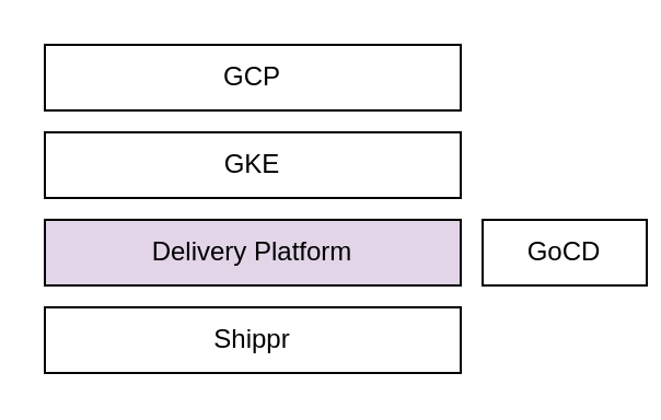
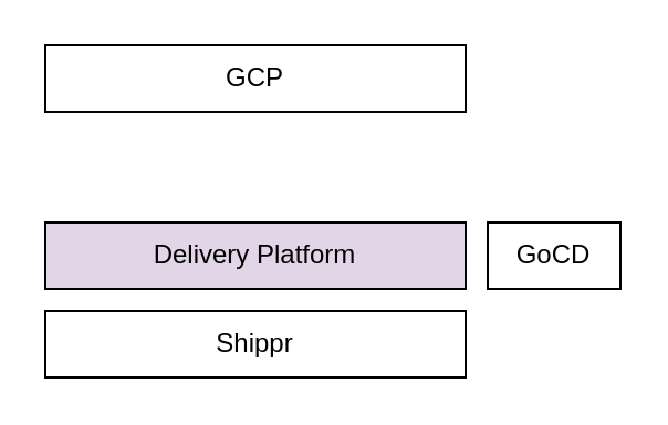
  <mxCell id="0" />
  <mxCell id="1" parent="0" />
- <mxCell id="2" value="&lt;div&gt;GoCD&lt;br&gt;&lt;/div&gt;" style="rounded=0;whiteSpace=wrap;html=1;" vertex="1" parent="1"><mxGeometry x="220" y="100" width="75" height="30" as="geometry" /></mxCell>
- <mxCell id="3" value="GKE" style="rounded=0;whiteSpace=wrap;html=1;" vertex="1" parent="1"><mxGeometry x="20" y="60" width="190" height="30" as="geometry" /></mxCell>
+ <mxCell id="2" value="&lt;div&gt;GoCD&lt;br&gt;&lt;/div&gt;" style="rounded=0;whiteSpace=wrap;html=1;" vertex="1" parent="1"><mxGeometry x="220" y="100" width="60" height="30" as="geometry" /></mxCell>
  <mxCell id="4" value="&lt;div&gt;Shippr&lt;/div&gt;" style="rounded=0;whiteSpace=wrap;html=1;" vertex="1" parent="1"><mxGeometry x="20" y="140" width="190" height="30" as="geometry" /></mxCell>
  <mxCell id="5" value="GCP" style="rounded=0;whiteSpace=wrap;html=1;" vertex="1" parent="1"><mxGeometry x="20" y="20" width="190" height="30" as="geometry" /></mxCell>
  <mxCell id="6" value="&lt;div&gt;Delivery Platform&lt;/div&gt;" style="rounded=0;whiteSpace=wrap;html=1;fillColor=#e1d5e7;" vertex="1" parent="1"><mxGeometry x="20" y="100" width="190" height="30" as="geometry" /></mxCell>
